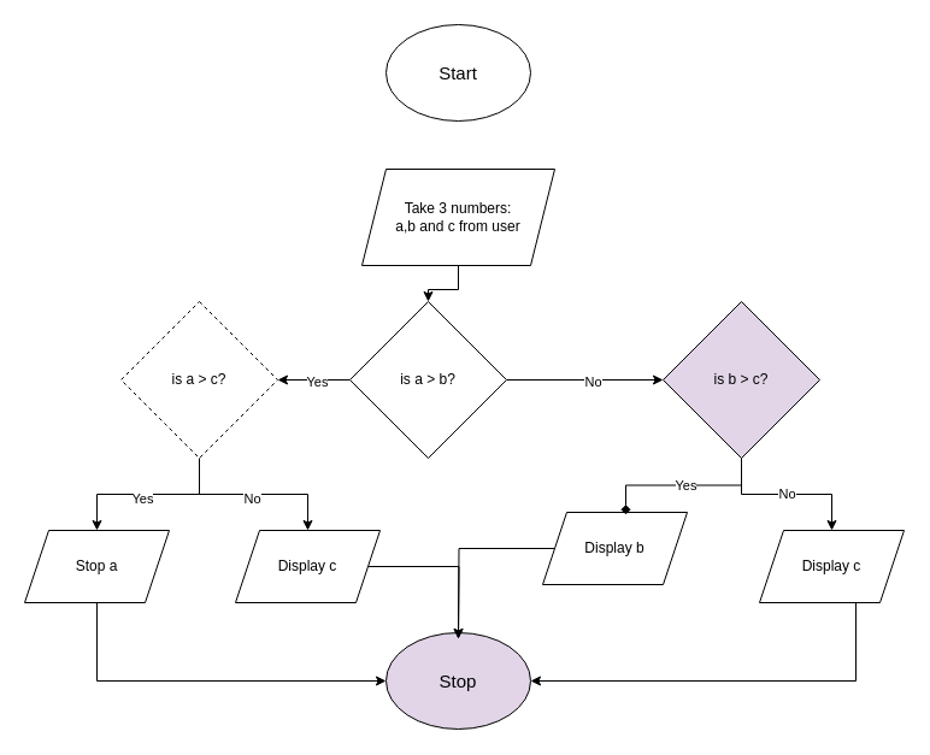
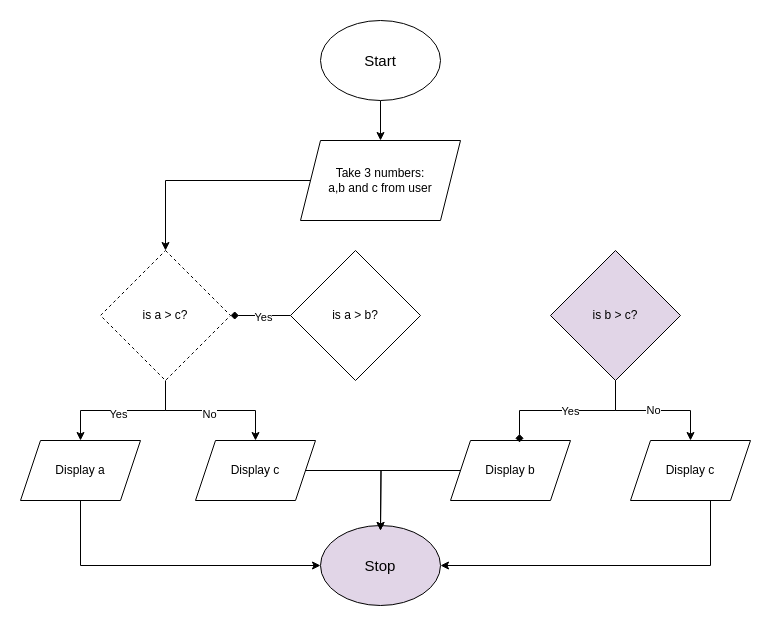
  <mxCell id="0" />
  <mxCell id="1" parent="0" />
+ <mxCell id="2" style="edgeStyle=orthogonalEdgeStyle;rounded=0;orthogonalLoop=1;jettySize=auto;html=1;entryX=0.5;entryY=0;entryDx=0;entryDy=0;" edge="1" parent="1" source="3" target="5"><mxGeometry relative="1" as="geometry" /></mxCell>
  <mxCell id="3" value="&lt;font style=&quot;font-size: 15px;&quot;&gt;Start&lt;/font&gt;" style="ellipse;whiteSpace=wrap;html=1;" vertex="1" parent="1"><mxGeometry x="320" y="20" width="120" height="80" as="geometry" /></mxCell>
- <mxCell id="4" value="" style="edgeStyle=orthogonalEdgeStyle;rounded=0;orthogonalLoop=1;jettySize=auto;html=1;" edge="1" parent="1" source="5" target="10"><mxGeometry relative="1" as="geometry" /></mxCell>
+ <mxCell id="4" value="" style="edgeStyle=orthogonalEdgeStyle;rounded=0;orthogonalLoop=1;jettySize=auto;html=1;" edge="1" parent="1" source="5" target="15"><mxGeometry relative="1" as="geometry" /></mxCell>
  <mxCell id="5" value="Take 3 numbers:&lt;div&gt;a,b and c from user&lt;/div&gt;" style="shape=parallelogram;perimeter=parallelogramPerimeter;whiteSpace=wrap;html=1;fixedSize=1;" vertex="1" parent="1"><mxGeometry x="300" y="140" width="160" height="80" as="geometry" /></mxCell>
- <mxCell id="6" value="" style="edgeStyle=orthogonalEdgeStyle;rounded=0;orthogonalLoop=1;jettySize=auto;html=1;" edge="1" parent="1" source="10" target="15"><mxGeometry relative="1" as="geometry" /></mxCell>
+ <mxCell id="6" value="" style="edgeStyle=orthogonalEdgeStyle;rounded=0;orthogonalLoop=1;jettySize=auto;html=1;endArrow=diamond;" edge="1" parent="1" source="10" target="15"><mxGeometry relative="1" as="geometry" /></mxCell>
  <mxCell id="7" value="Yes" style="edgeLabel;html=1;align=center;verticalAlign=middle;resizable=0;points=[];" vertex="1" connectable="0" parent="6"><mxGeometry x="-0.075" y="1" relative="1" as="geometry"><mxPoint as="offset" /></mxGeometry></mxCell>
- <mxCell id="8" value="" style="edgeStyle=orthogonalEdgeStyle;rounded=0;orthogonalLoop=1;jettySize=auto;html=1;" edge="1" parent="1" source="10" target="17"><mxGeometry relative="1" as="geometry" /></mxCell>
- <mxCell id="9" value="No" style="edgeLabel;html=1;align=center;verticalAlign=middle;resizable=0;points=[];" vertex="1" connectable="0" parent="8"><mxGeometry x="0.093" y="-1" relative="1" as="geometry"><mxPoint as="offset" /></mxGeometry></mxCell>
  <mxCell id="10" value="is a &amp;gt; b?" style="rhombus;whiteSpace=wrap;html=1;" vertex="1" parent="1"><mxGeometry x="290" y="250" width="130" height="130" as="geometry" /></mxCell>
  <mxCell id="11" value="" style="edgeStyle=orthogonalEdgeStyle;rounded=0;orthogonalLoop=1;jettySize=auto;html=1;" edge="1" parent="1" source="15"><mxGeometry relative="1" as="geometry"><mxPoint x="80" y="440" as="targetPoint" /><Array as="points"><mxPoint x="165" y="410" /><mxPoint x="80" y="410" /></Array></mxGeometry></mxCell>
  <mxCell id="12" value="Yes" style="edgeLabel;html=1;align=center;verticalAlign=middle;resizable=0;points=[];" vertex="1" connectable="0" parent="11"><mxGeometry x="-0.173" y="3" relative="1" as="geometry"><mxPoint x="-18" as="offset" /></mxGeometry></mxCell>
  <mxCell id="13" style="edgeStyle=orthogonalEdgeStyle;rounded=0;orthogonalLoop=1;jettySize=auto;html=1;" edge="1" parent="1" source="15" target="21"><mxGeometry relative="1" as="geometry" /></mxCell>
  <mxCell id="14" value="No" style="edgeLabel;html=1;align=center;verticalAlign=middle;resizable=0;points=[];" vertex="1" connectable="0" parent="13"><mxGeometry x="0.185" y="-3" relative="1" as="geometry"><mxPoint x="-16" as="offset" /></mxGeometry></mxCell>
  <mxCell id="15" value="is a &amp;gt; c?" style="rhombus;whiteSpace=wrap;html=1;dashed=1;" vertex="1" parent="1"><mxGeometry x="100" y="250" width="130" height="130" as="geometry" /></mxCell>
  <mxCell id="16" value="No" style="edgeStyle=orthogonalEdgeStyle;rounded=0;orthogonalLoop=1;jettySize=auto;html=1;entryX=0.5;entryY=0;entryDx=0;entryDy=0;" edge="1" parent="1" source="17" target="23"><mxGeometry relative="1" as="geometry" /></mxCell>
  <mxCell id="17" value="is b &amp;gt; c?" style="rhombus;whiteSpace=wrap;html=1;fillColor=#e1d5e7;" vertex="1" parent="1"><mxGeometry x="550" y="250" width="130" height="130" as="geometry" /></mxCell>
  <mxCell id="18" value="&lt;font style=&quot;font-size: 15px;&quot;&gt;Stop&lt;/font&gt;" style="ellipse;whiteSpace=wrap;html=1;fillColor=#e1d5e7;" vertex="1" parent="1"><mxGeometry x="320" y="525" width="120" height="80" as="geometry" /></mxCell>
  <mxCell id="19" style="edgeStyle=orthogonalEdgeStyle;rounded=0;orthogonalLoop=1;jettySize=auto;html=1;" edge="1" parent="1" source="20" target="18"><mxGeometry relative="1" as="geometry"><Array as="points"><mxPoint x="80" y="565" /></Array></mxGeometry></mxCell>
- <mxCell id="20" value="Stop a" style="shape=parallelogram;perimeter=parallelogramPerimeter;whiteSpace=wrap;html=1;fixedSize=1;" vertex="1" parent="1"><mxGeometry x="20" y="440" width="120" height="60" as="geometry" /></mxCell>
+ <mxCell id="20" value="Display a" style="shape=parallelogram;perimeter=parallelogramPerimeter;whiteSpace=wrap;html=1;fixedSize=1;" vertex="1" parent="1"><mxGeometry x="20" y="440" width="120" height="60" as="geometry" /></mxCell>
  <mxCell id="21" value="Display c" style="shape=parallelogram;perimeter=parallelogramPerimeter;whiteSpace=wrap;html=1;fixedSize=1;" vertex="1" parent="1"><mxGeometry x="195" y="440" width="120" height="60" as="geometry" /></mxCell>
  <mxCell id="22" style="edgeStyle=orthogonalEdgeStyle;rounded=0;orthogonalLoop=1;jettySize=auto;html=1;entryX=1;entryY=0.5;entryDx=0;entryDy=0;" edge="1" parent="1" source="23" target="18"><mxGeometry relative="1" as="geometry"><Array as="points"><mxPoint x="710" y="565" /></Array></mxGeometry></mxCell>
  <mxCell id="23" value="Display c" style="shape=parallelogram;perimeter=parallelogramPerimeter;whiteSpace=wrap;html=1;fixedSize=1;" vertex="1" parent="1"><mxGeometry x="630" y="440" width="120" height="60" as="geometry" /></mxCell>
  <mxCell id="24" style="edgeStyle=orthogonalEdgeStyle;rounded=0;orthogonalLoop=1;jettySize=auto;html=1;" edge="1" parent="1" source="25"><mxGeometry relative="1" as="geometry"><mxPoint x="380" y="530" as="targetPoint" /></mxGeometry></mxCell>
- <mxCell id="25" value="Display b" style="shape=parallelogram;perimeter=parallelogramPerimeter;whiteSpace=wrap;html=1;fixedSize=1;" vertex="1" parent="1"><mxGeometry x="450" y="425" width="120" height="60" as="geometry" /></mxCell>
+ <mxCell id="25" value="Display b" style="shape=parallelogram;perimeter=parallelogramPerimeter;whiteSpace=wrap;html=1;fixedSize=1;" vertex="1" parent="1"><mxGeometry x="450" y="440" width="120" height="60" as="geometry" /></mxCell>
  <mxCell id="26" style="edgeStyle=orthogonalEdgeStyle;rounded=0;orthogonalLoop=1;jettySize=auto;html=1;entryX=0.575;entryY=0.033;entryDx=0;entryDy=0;entryPerimeter=0;endArrow=diamond;" edge="1" parent="1" source="17" target="25"><mxGeometry relative="1" as="geometry" /></mxCell>
  <mxCell id="27" value="Yes" style="edgeLabel;html=1;align=center;verticalAlign=middle;resizable=0;points=[];" vertex="1" connectable="0" parent="26"><mxGeometry x="-0.034" relative="1" as="geometry"><mxPoint as="offset" /></mxGeometry></mxCell>
  <mxCell id="28" style="edgeStyle=orthogonalEdgeStyle;rounded=0;orthogonalLoop=1;jettySize=auto;html=1;" edge="1" parent="1" source="21"><mxGeometry relative="1" as="geometry"><mxPoint x="380" y="530" as="targetPoint" /></mxGeometry></mxCell>
